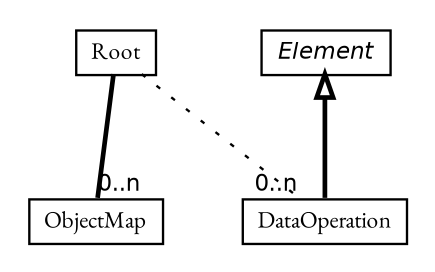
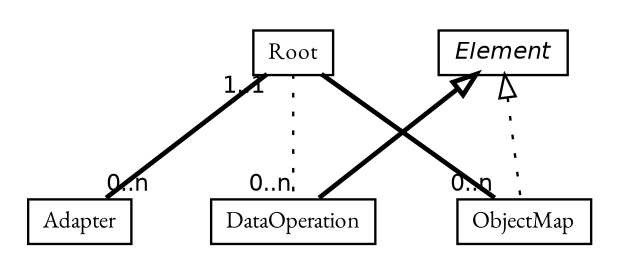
  digraph {
    fontname="EB Garamond"
    nodesep=0.25
    ranksep=0.5
    node [fontcolor=black fontname="EB Garamond" fontsize=10.0 shape=plaintext]
    edge [arrowhead=none color=black fontcolor=black fontname="EB Garamond" fontsize=10.0 headlabel="0..n" headport=p labelfontname=Helvetica labelfontsize=10 style=bold tailport=p]
    n1 [label=<<table title="Root" border="0" cellborder="1" cellspacing="0" cellpadding="2" port="p"><tr><td><table border="0" cellspacing="0" cellpadding="1"><tr><td align="center" balign="center"> Root </td></tr></table></td></tr></table>>]
+   n2 [label=<<table title="Adapter" border="0" cellborder="1" cellspacing="0" cellpadding="2" port="p"><tr><td><table border="0" cellspacing="0" cellpadding="1"><tr><td align="center" balign="center"> Adapter </td></tr></table></td></tr></table>>]
    n3 [label=<<table title="ObjectMap" border="0" cellborder="1" cellspacing="0" cellpadding="2" port="p"><tr><td><table border="0" cellspacing="0" cellpadding="1"><tr><td align="center" balign="center"> ObjectMap </td></tr></table></td></tr></table>>]
    n4 [label=<<table title="DataOperation" border="0" cellborder="1" cellspacing="0" cellpadding="2" port="p"><tr><td><table border="0" cellspacing="0" cellpadding="1"><tr><td align="center" balign="center"> DataOperation </td></tr></table></td></tr></table>>]
    n5 [label=<<table title="Element" border="0" cellborder="1" cellspacing="0" cellpadding="2" port="p"><tr><td><table border="0" cellspacing="0" cellpadding="1"><tr><td align="center" balign="center"><font face="Helvetica-Oblique"> Element </font></td></tr></table></td></tr></table>>]
+   n1 -> n2 [taillabel="1..1"]
    n1 -> n3
    n1 -> n4 [style=dotted]
+   n5 -> n3 [arrowtail=empty dir=back fontsize=10 style=dotted arrowhead="" color="" fontcolor="" headlabel=""]
    n5 -> n4 [arrowtail=empty dir=back fontsize=10 arrowhead="" color="" fontcolor="" headlabel=""]
  }
